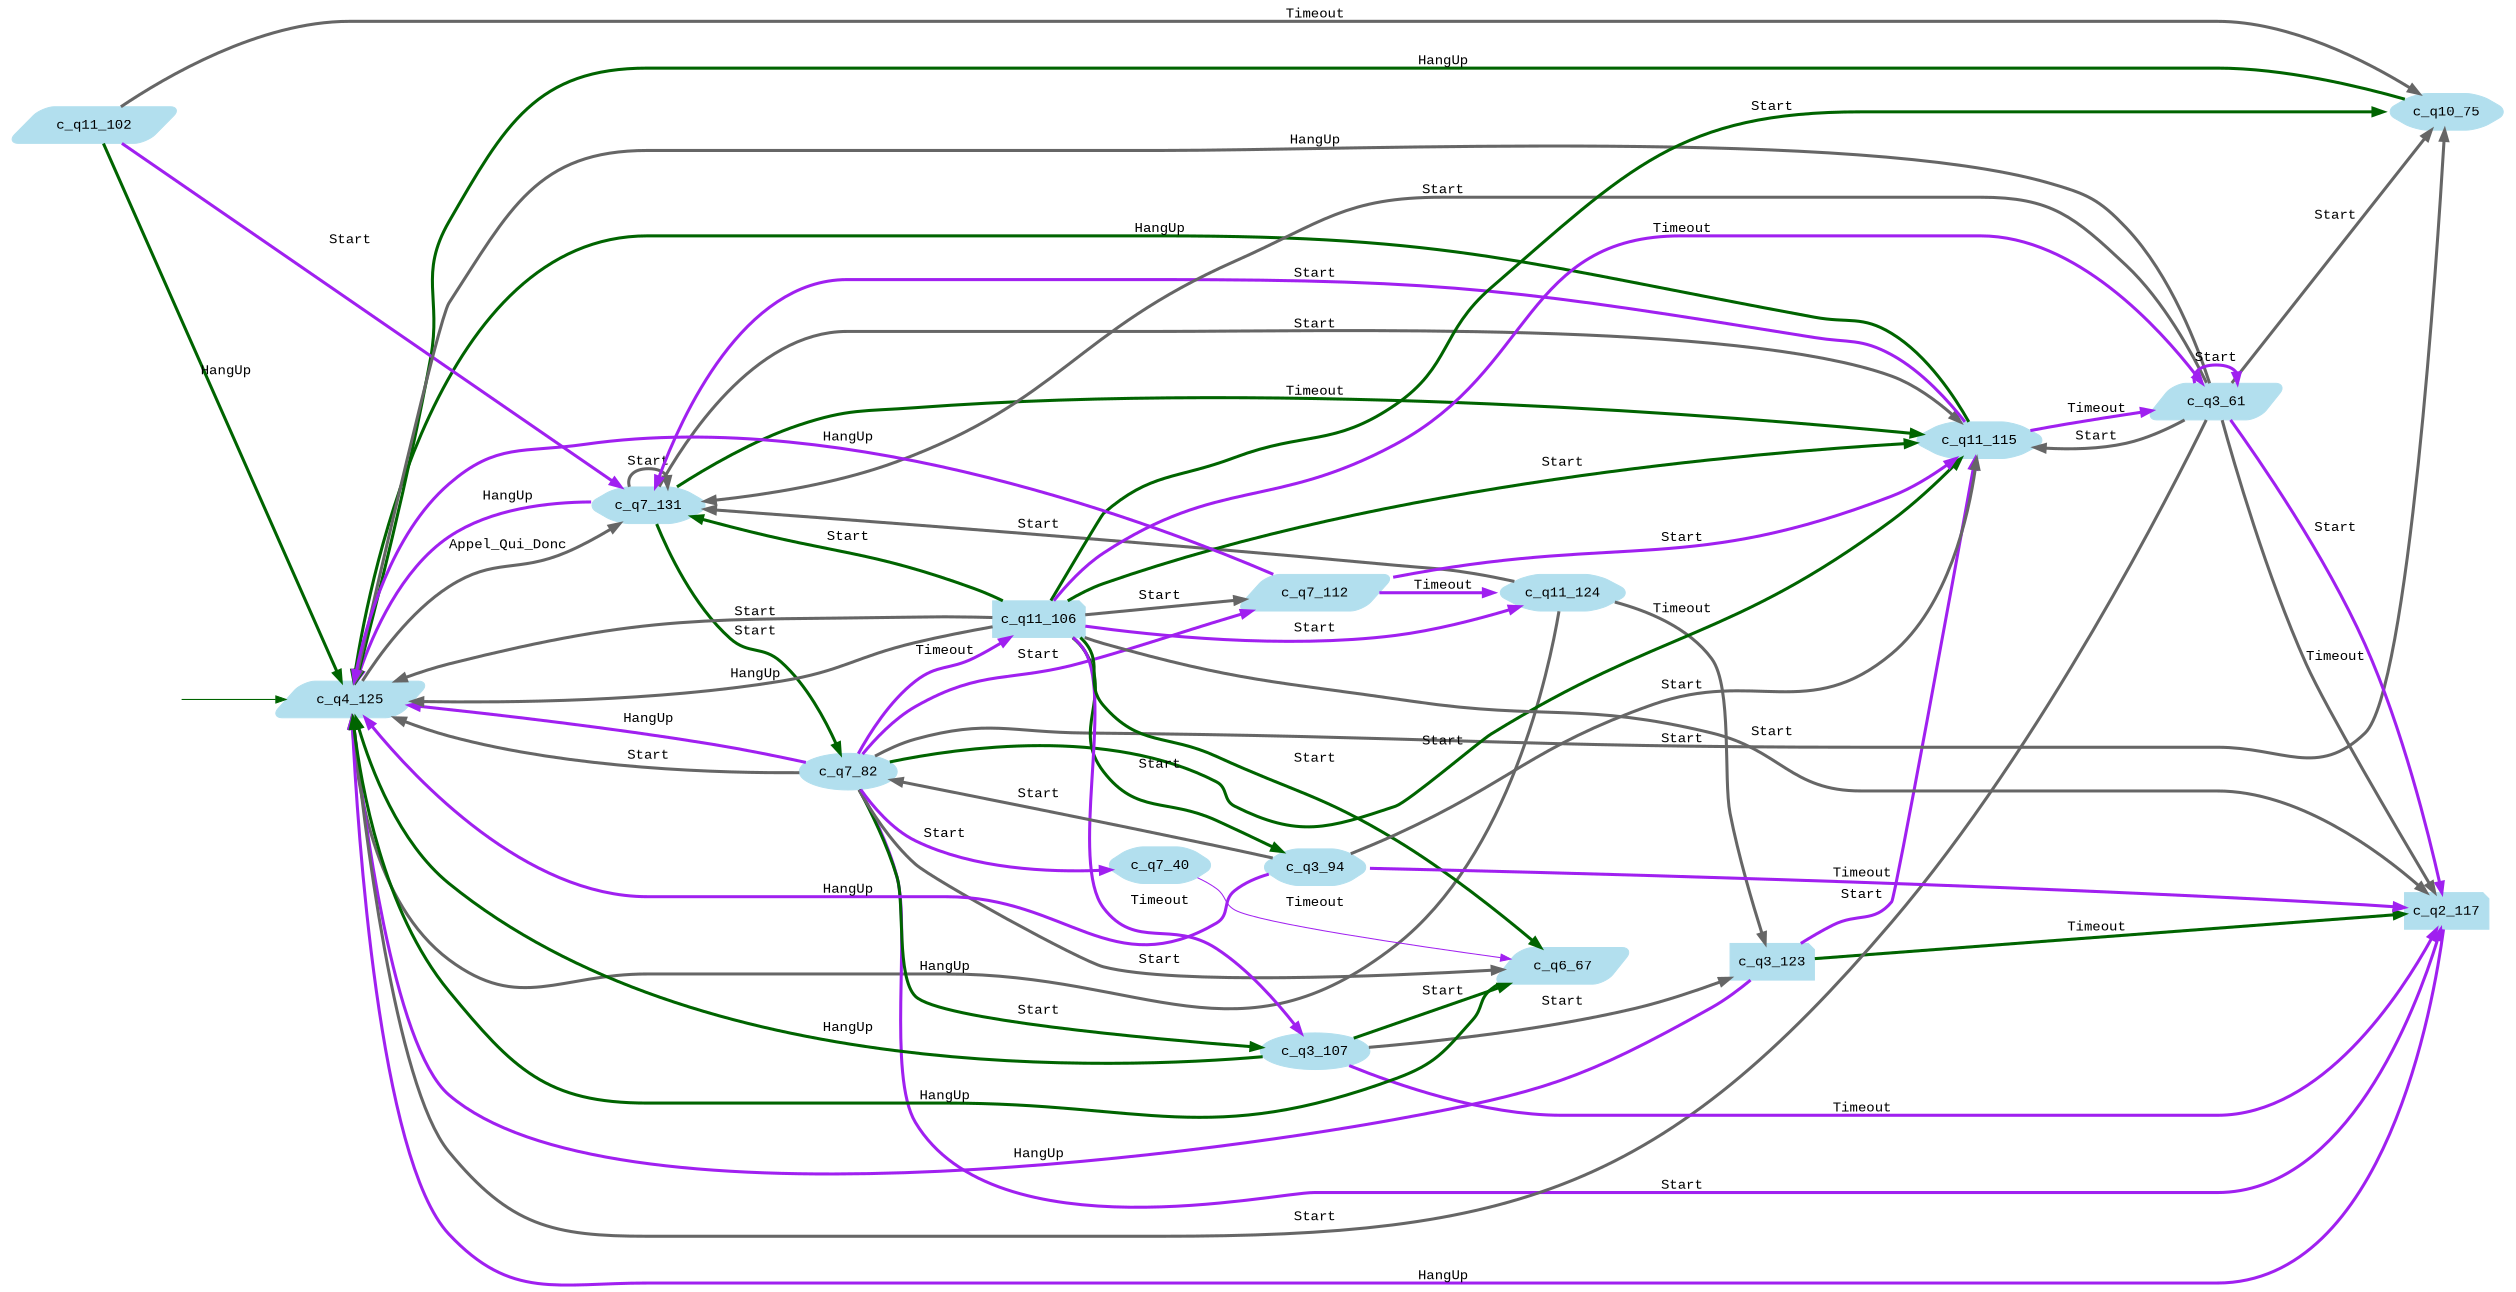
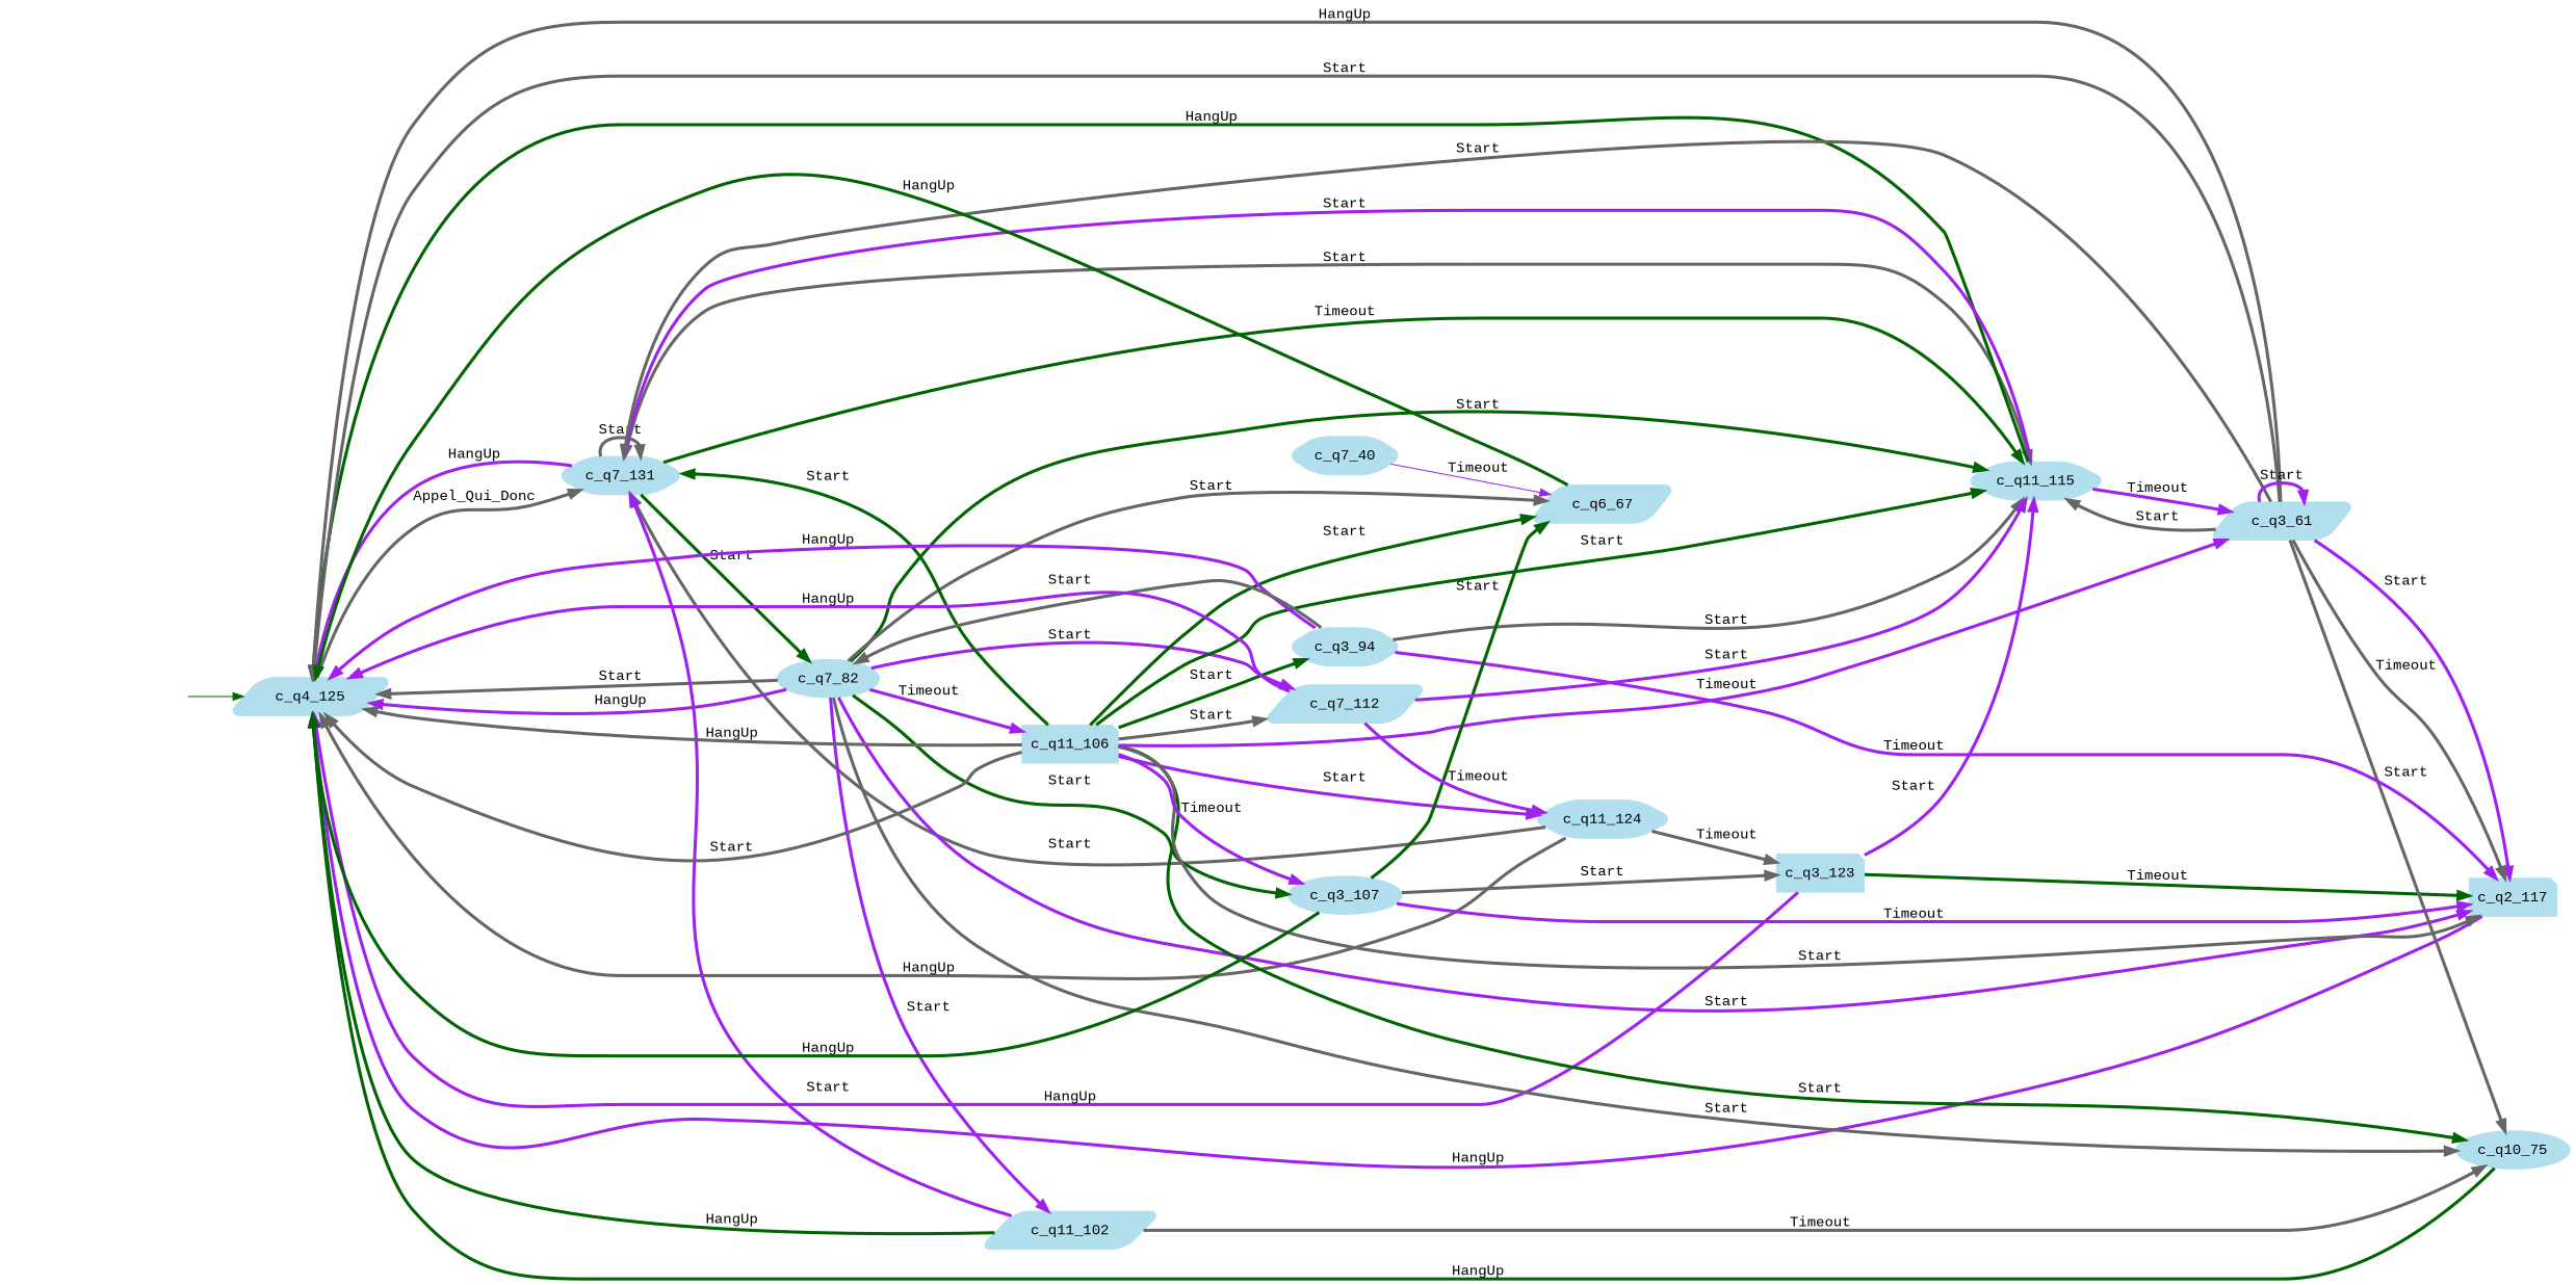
  digraph {
    fontname="Liberation Mono"
    rankdir=LR
    node [fontname="Liberation Mono" style="rounded, filled" color=lightblue2 shape=parallelogram]
    edge [color=purple fontname="Liberation Mono" penwidth=3]
    start_c_q4_125 [style=invisible color="" shape=""]
    n2 [label=c_q4_125]
    n3 [label=c_q7_131 shape=hexagon]
-   n4 [label=c_q10_75 shape=hexagon]
+   n4 [label=c_q10_75 shape=ellipse]
    n5 [label=c_q11_124 shape=hexagon]
    n6 [label=c_q3_123 shape=note]
    n7 [label=c_q11_115 shape=hexagon]
    n8 [label=c_q2_117 shape=note]
    n9 [label=c_q7_82 shape=ellipse]
    n10 [label=c_q11_102]
    n11 [label=c_q3_61]
    n12 [label=c_q11_106 shape=note]
    n13 [label=c_q3_94 shape=hexagon]
    n14 [label=c_q3_107 shape=ellipse]
    n15 [label=c_q6_67]
    n16 [label=c_q7_112]
    n17 [label=c_q7_40 shape=hexagon]
    start_c_q4_125 -> n2 [color=darkgreen penwidth=""]
    n2 -> n3 [color=gray40 label=Appel_Qui_Donc]
    n3 -> n2 [label=HangUp]
    n3 -> n3 [color=gray40 label=Start]
    n3 -> n7 [color=gray40 label=Start]
    n3 -> n7 [color=darkgreen label=Timeout]
    n3 -> n9 [color=darkgreen label=Start]
    n4 -> n2 [color=darkgreen label=HangUp]
    n5 -> n2 [color=gray40 label=HangUp]
    n5 -> n3 [color=gray40 label=Start]
    n5 -> n6 [color=gray40 label=Timeout]
    n6 -> n2 [label=HangUp]
    n6 -> n7 [label=Start]
    n6 -> n8 [color=darkgreen label=Timeout]
    n7 -> n2 [color=darkgreen label=HangUp]
    n7 -> n3 [label=Start]
    n7 -> n11 [label=Timeout]
    n8 -> n2 [label=HangUp]
    n9 -> n2 [color=gray40 label=Start]
    n9 -> n2 [label=HangUp]
    n9 -> n4 [color=gray40 label=Start]
    n9 -> n7 [color=darkgreen label=Start]
    n9 -> n8 [label=Start]
-   n9 -> n17 [label=Start]
+   n9 -> n10 [label=Start]
    n9 -> n12 [label=Timeout]
    n9 -> n14 [color=darkgreen label=Start]
    n9 -> n15 [color=gray40 label=Start]
    n9 -> n16 [label=Start]
    n10 -> n2 [color=darkgreen label=HangUp]
    n10 -> n3 [label=Start]
    n10 -> n4 [color=gray40 label=Timeout]
    n11 -> n2 [color=gray40 label=Start]
    n11 -> n2 [color=gray40 label=HangUp]
    n11 -> n3 [color=gray40 label=Start]
    n11 -> n4 [color=gray40 label=Start]
    n11 -> n7 [color=gray40 label=Start]
    n11 -> n8 [label=Start]
    n11 -> n8 [color=gray40 label=Timeout]
    n11 -> n11 [label=Start]
    n12 -> n2 [color=gray40 label=Start]
    n12 -> n2 [color=gray40 label=HangUp]
    n12 -> n3 [color=darkgreen label=Start]
    n12 -> n4 [color=darkgreen label=Start]
    n12 -> n5 [label=Start]
    n12 -> n7 [color=darkgreen label=Start]
    n12 -> n8 [color=gray40 label=Start]
    n12 -> n11 [label=Timeout]
    n12 -> n13 [color=darkgreen label=Start]
    n12 -> n14 [label=Timeout]
    n12 -> n15 [color=darkgreen label=Start]
    n12 -> n16 [color=gray40 label=Start]
    n13 -> n2 [label=HangUp]
    n13 -> n7 [color=gray40 label=Start]
    n13 -> n8 [label=Timeout]
    n13 -> n9 [color=gray40 label=Start]
    n14 -> n2 [color=darkgreen label=HangUp]
    n14 -> n6 [color=gray40 label=Start]
    n14 -> n8 [label=Timeout]
    n14 -> n15 [color=darkgreen label=Start]
    n15 -> n2 [color=darkgreen label=HangUp]
    n16 -> n2 [label=HangUp]
    n16 -> n5 [label=Timeout]
    n16 -> n7 [label=Start]
    n17 -> n15 [label=Timeout penwidth=""]
  }
